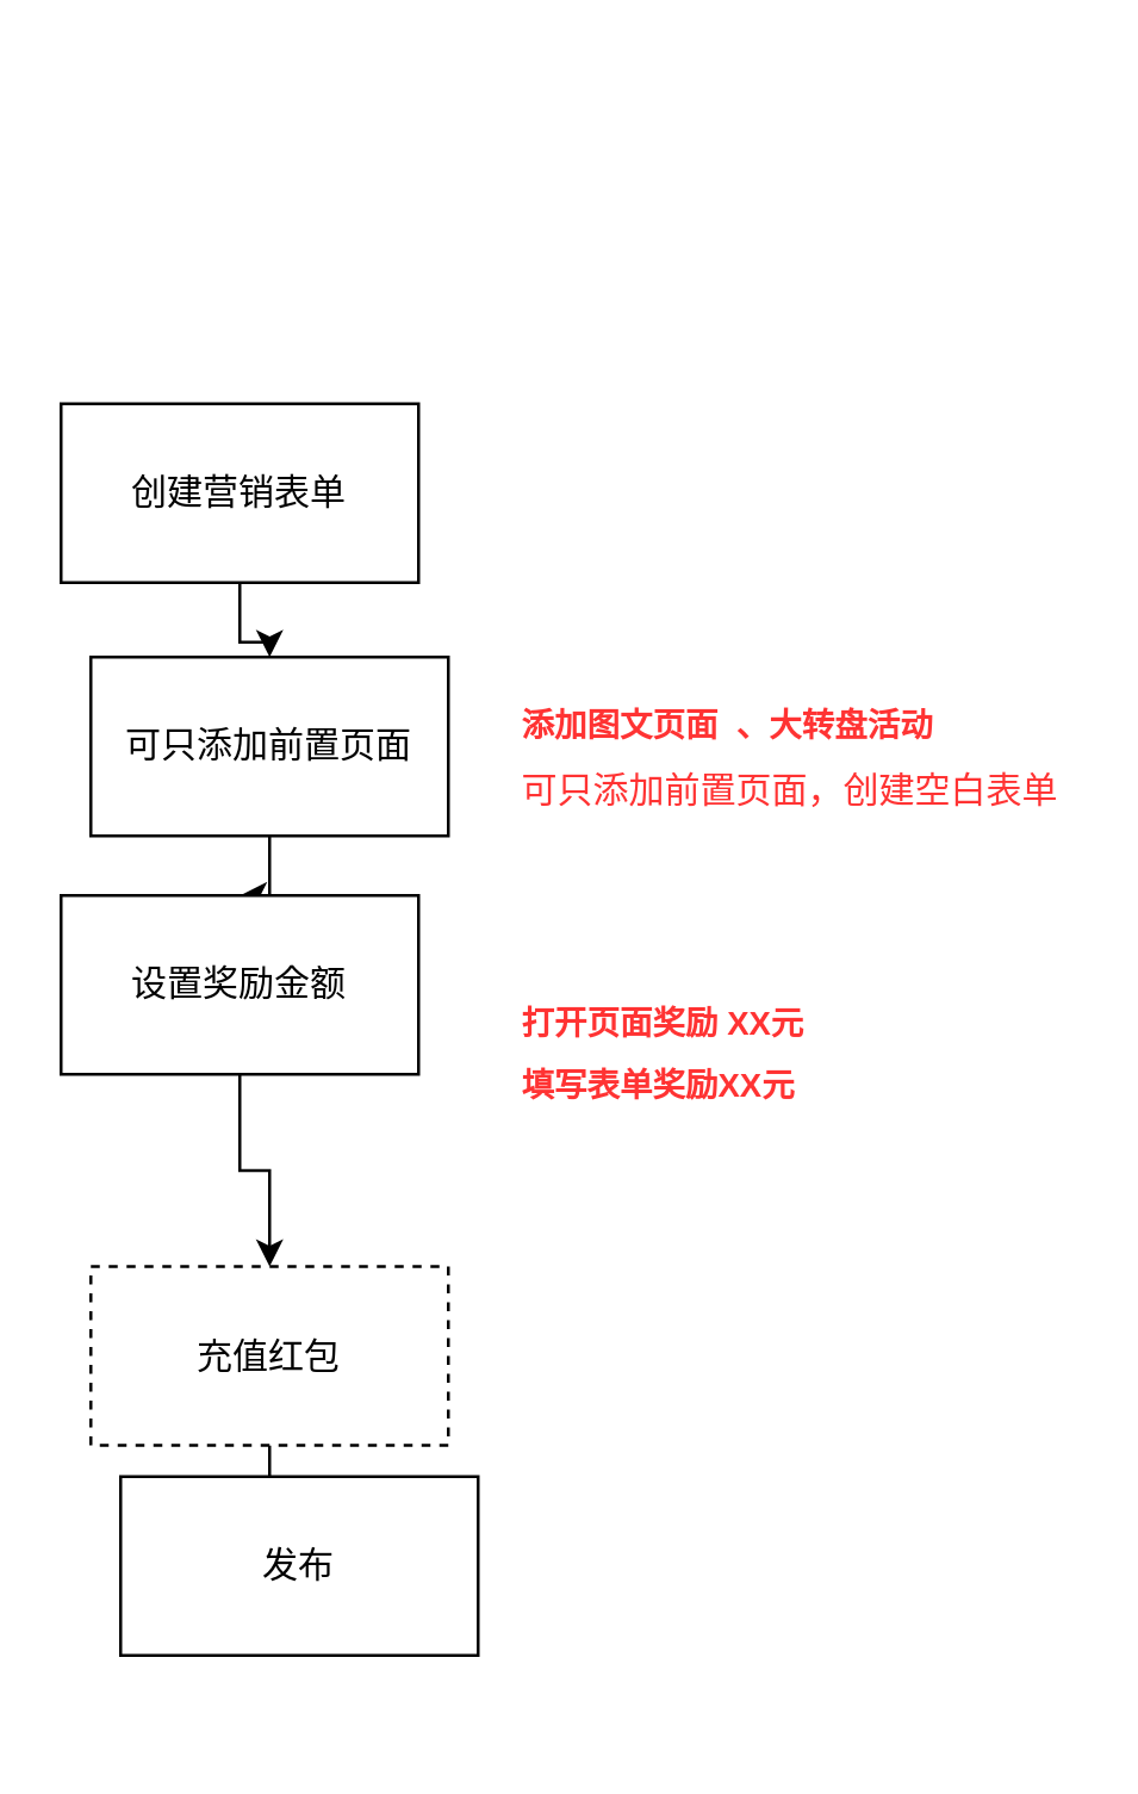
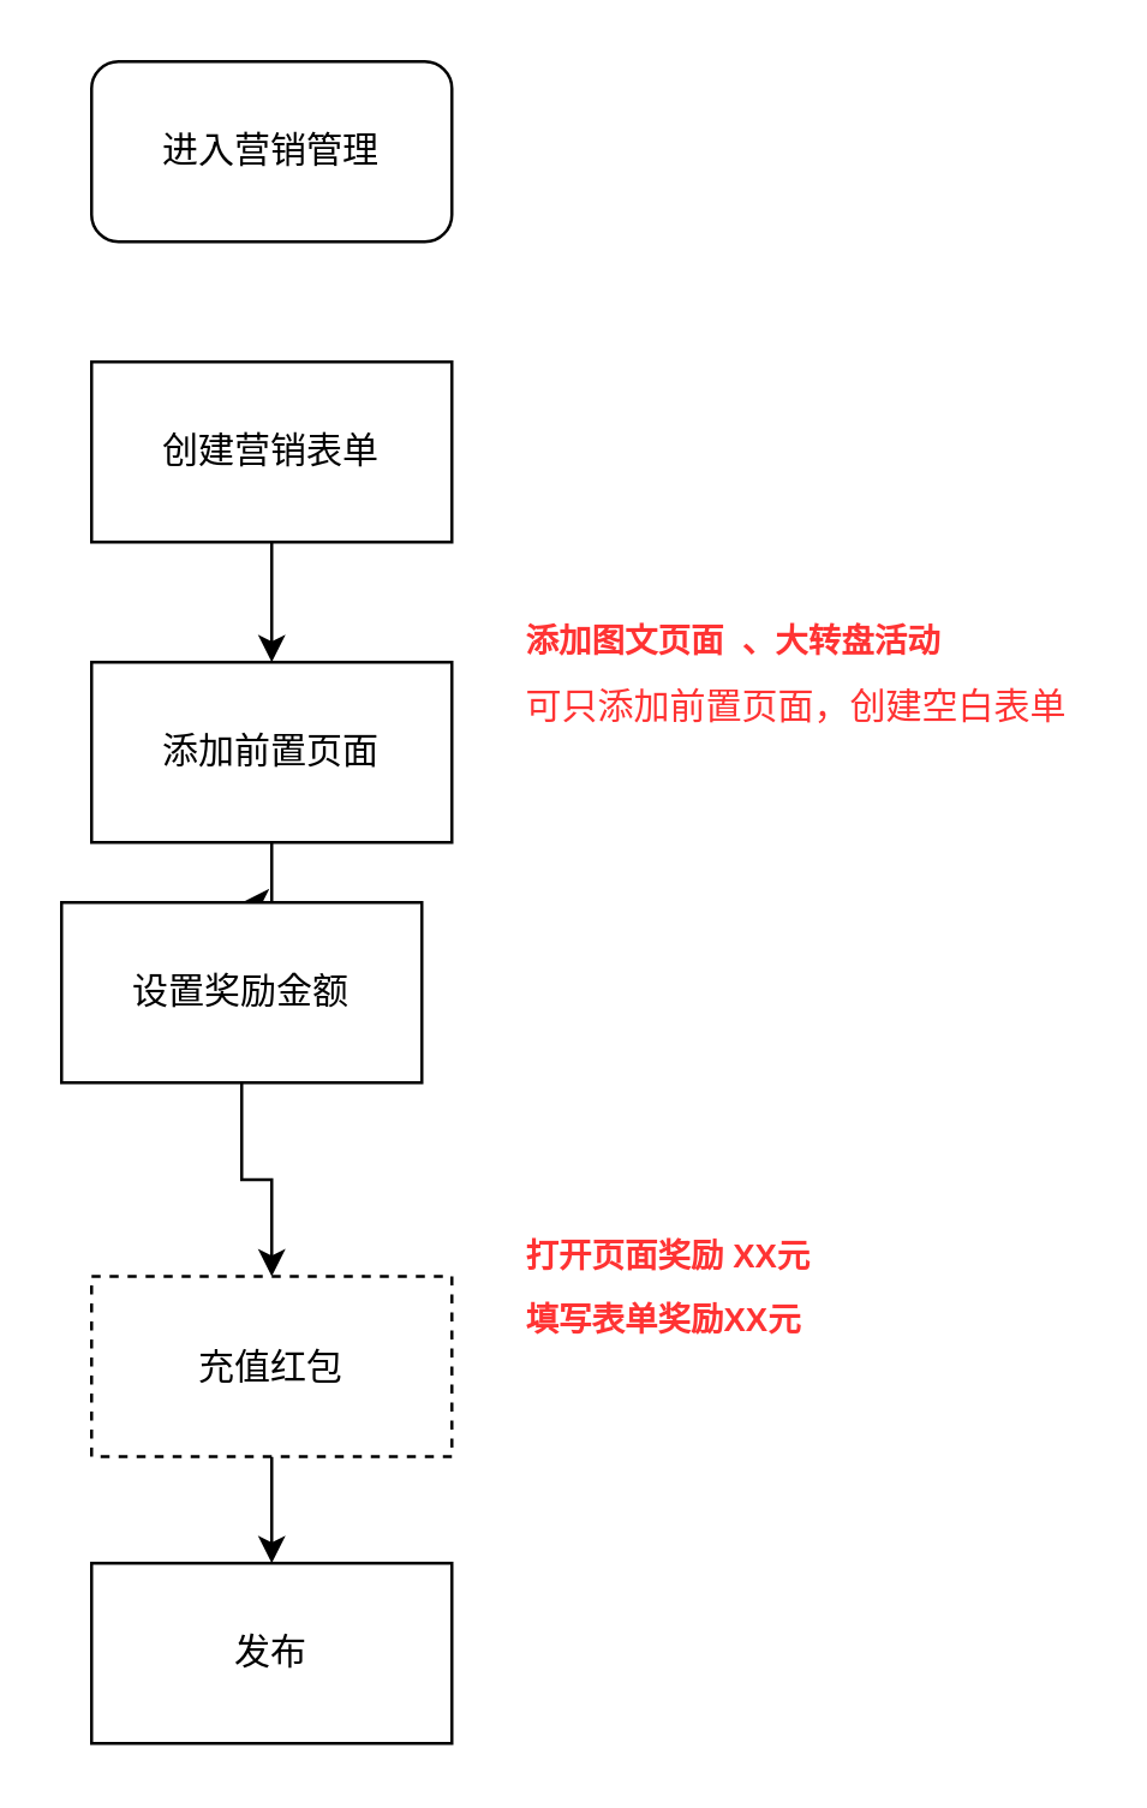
  <mxCell id="0" />
  <mxCell id="1" parent="0" />
+ <mxCell id="2" value="进入营销管理" style="rounded=1;whiteSpace=wrap;html=1;" vertex="1" parent="1"><mxGeometry x="30" y="20" width="120" height="60" as="geometry" /></mxCell>
  <mxCell id="3" value="" style="edgeStyle=orthogonalEdgeStyle;rounded=0;orthogonalLoop=1;jettySize=auto;html=1;" edge="1" parent="1" source="4" target="6"><mxGeometry relative="1" as="geometry" /></mxCell>
- <mxCell id="4" value="创建营销表单" style="rounded=0;whiteSpace=wrap;html=1;" vertex="1" parent="1"><mxGeometry x="20" y="135" width="120" height="60" as="geometry" /></mxCell>
+ <mxCell id="4" value="创建营销表单" style="rounded=0;whiteSpace=wrap;html=1;" vertex="1" parent="1"><mxGeometry x="30" y="120" width="120" height="60" as="geometry" /></mxCell>
  <mxCell id="5" value="" style="edgeStyle=orthogonalEdgeStyle;rounded=0;orthogonalLoop=1;jettySize=auto;html=1;" edge="1" parent="1" source="6" target="8"><mxGeometry relative="1" as="geometry" /></mxCell>
- <mxCell id="6" value="可只添加前置页面" style="rounded=0;whiteSpace=wrap;html=1;" vertex="1" parent="1"><mxGeometry x="30" y="220" width="120" height="60" as="geometry" /></mxCell>
+ <mxCell id="6" value="添加前置页面" style="rounded=0;whiteSpace=wrap;html=1;" vertex="1" parent="1"><mxGeometry x="30" y="220" width="120" height="60" as="geometry" /></mxCell>
  <mxCell id="7" value="" style="edgeStyle=orthogonalEdgeStyle;rounded=0;orthogonalLoop=1;jettySize=auto;html=1;" edge="1" parent="1" source="8" target="10"><mxGeometry relative="1" as="geometry" /></mxCell>
  <mxCell id="8" value="设置奖励金额" style="rounded=0;whiteSpace=wrap;html=1;" vertex="1" parent="1"><mxGeometry x="20" y="300" width="120" height="60" as="geometry" /></mxCell>
  <mxCell id="9" value="" style="edgeStyle=orthogonalEdgeStyle;rounded=0;orthogonalLoop=1;jettySize=auto;html=1;" edge="1" parent="1" source="10" target="11"><mxGeometry relative="1" as="geometry" /></mxCell>
  <mxCell id="10" value="充值红包" style="rounded=0;whiteSpace=wrap;html=1;dashed=1;" vertex="1" parent="1"><mxGeometry x="30" y="424.5" width="120" height="60" as="geometry" /></mxCell>
- <mxCell id="11" value="发布" style="rounded=0;whiteSpace=wrap;html=1;" vertex="1" parent="1"><mxGeometry x="40" y="495" width="120" height="60" as="geometry" /></mxCell>
- <mxCell id="12" value="&lt;h1 style=&quot;font-size: 11px&quot;&gt;&lt;font style=&quot;font-size: 11px&quot;&gt;打开页面奖励 XX元&lt;/font&gt;&lt;/h1&gt;&lt;div style=&quot;font-size: 11px&quot;&gt;&lt;font style=&quot;font-size: 11px&quot;&gt;&lt;b&gt;填写表单奖励XX元&lt;/b&gt;&lt;/font&gt;&lt;/div&gt;" style="text;html=1;strokeColor=none;fillColor=none;spacing=5;spacingTop=-20;whiteSpace=wrap;overflow=hidden;rounded=0;fontColor=#FF3333;" vertex="1" parent="1"><mxGeometry x="170" y="340" width="190" height="40" as="geometry" /></mxCell>
- <mxCell id="13" value="&lt;h1 style=&quot;font-size: 11px&quot;&gt;添加图文页面&amp;nbsp; 、大转盘活动&lt;/h1&gt;&lt;div&gt;可只添加前置页面，创建空白表单&lt;/div&gt;" style="text;html=1;strokeColor=none;fillColor=none;spacing=5;spacingTop=-20;whiteSpace=wrap;overflow=hidden;rounded=0;fontColor=#FF3333;" vertex="1" parent="1"><mxGeometry x="170" y="240" width="190" height="40" as="geometry" /></mxCell>
+ <mxCell id="11" value="发布" style="rounded=0;whiteSpace=wrap;html=1;" vertex="1" parent="1"><mxGeometry x="30" y="520" width="120" height="60" as="geometry" /></mxCell>
+ <mxCell id="12" value="&lt;h1 style=&quot;font-size: 11px&quot;&gt;&lt;font style=&quot;font-size: 11px&quot;&gt;打开页面奖励 XX元&lt;/font&gt;&lt;/h1&gt;&lt;div style=&quot;font-size: 11px&quot;&gt;&lt;font style=&quot;font-size: 11px&quot;&gt;&lt;b&gt;填写表单奖励XX元&lt;/b&gt;&lt;/font&gt;&lt;/div&gt;" style="text;html=1;strokeColor=none;fillColor=none;spacing=5;spacingTop=-20;whiteSpace=wrap;overflow=hidden;rounded=0;fontColor=#FF3333;" vertex="1" parent="1"><mxGeometry x="170" y="415" width="190" height="40" as="geometry" /></mxCell>
+ <mxCell id="13" value="&lt;h1 style=&quot;font-size: 11px&quot;&gt;添加图文页面&amp;nbsp; 、大转盘活动&lt;/h1&gt;&lt;div&gt;可只添加前置页面，创建空白表单&lt;/div&gt;" style="text;html=1;strokeColor=none;fillColor=none;spacing=5;spacingTop=-20;whiteSpace=wrap;overflow=hidden;rounded=0;fontColor=#FF3333;" vertex="1" parent="1"><mxGeometry x="170" y="210" width="190" height="40" as="geometry" /></mxCell>
